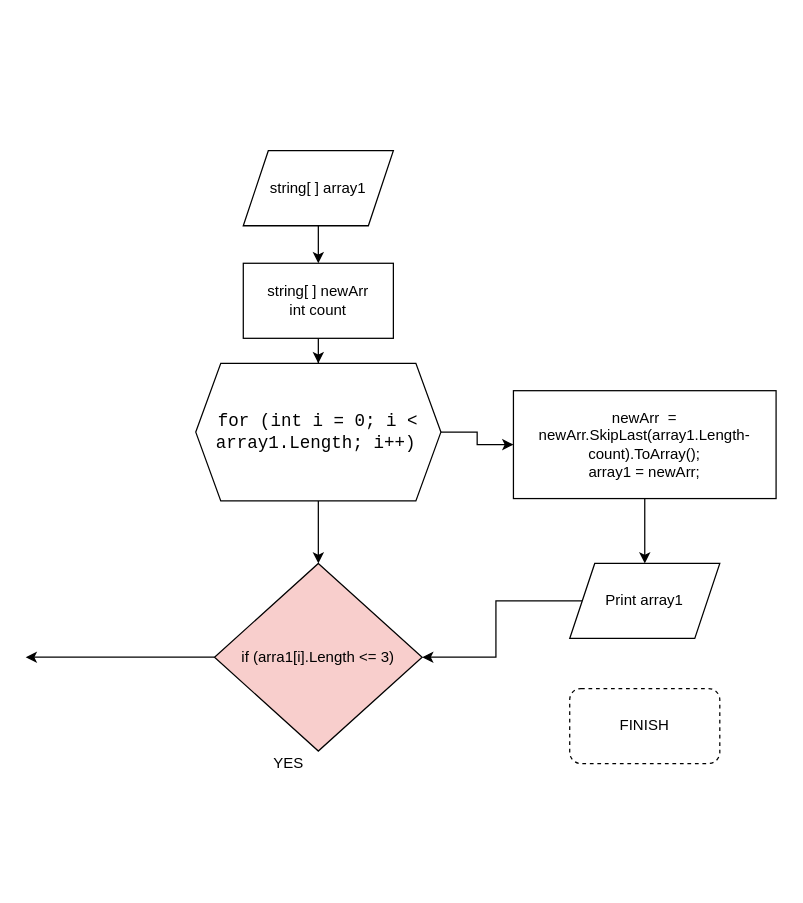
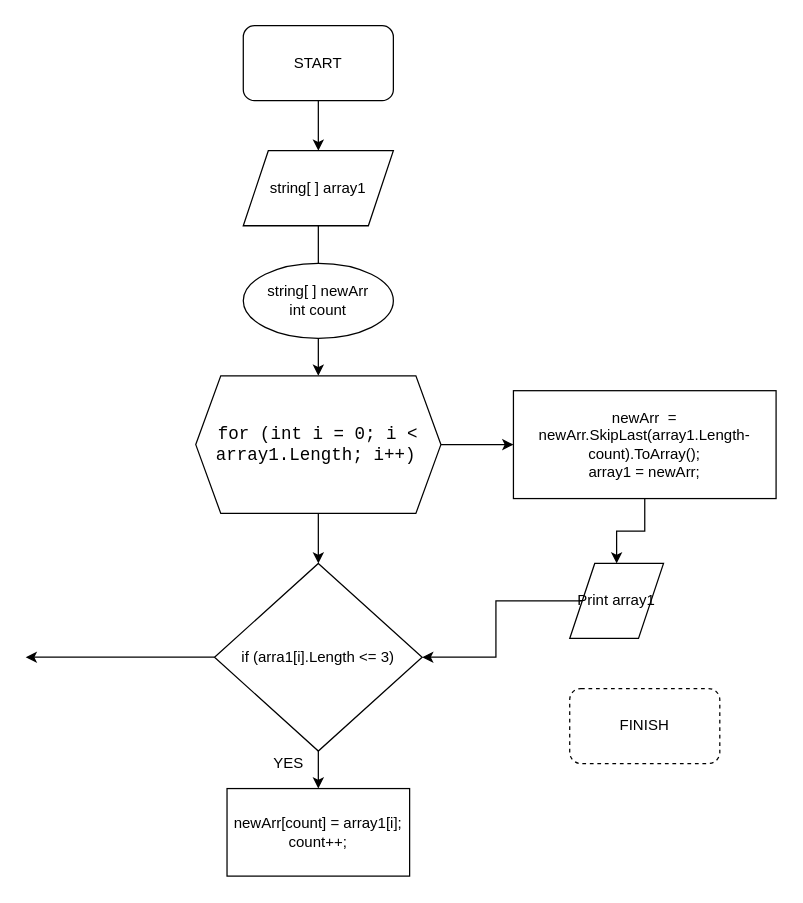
  <mxCell id="0" />
  <mxCell id="1" parent="0" />
- <mxCell id="4" value="" style="edgeStyle=orthogonalEdgeStyle;rounded=0;orthogonalLoop=1;jettySize=auto;html=1;" edge="1" parent="1" source="5" target="7"><mxGeometry relative="1" as="geometry" /></mxCell>
+ <mxCell id="2" value="" style="edgeStyle=orthogonalEdgeStyle;rounded=0;orthogonalLoop=1;jettySize=auto;html=1;" edge="1" parent="1" source="3" target="5"><mxGeometry relative="1" as="geometry" /></mxCell>
+ <mxCell id="3" value="START" style="rounded=1;whiteSpace=wrap;html=1;" vertex="1" parent="1"><mxGeometry x="194" y="20" width="120" height="60" as="geometry" /></mxCell>
+ <mxCell id="4" value="" style="edgeStyle=orthogonalEdgeStyle;rounded=0;orthogonalLoop=1;jettySize=auto;html=1;endArrow=none;" edge="1" parent="1" source="5" target="7"><mxGeometry relative="1" as="geometry" /></mxCell>
  <mxCell id="5" value="string[ ] array1" style="shape=parallelogram;perimeter=parallelogramPerimeter;whiteSpace=wrap;html=1;fixedSize=1;" vertex="1" parent="1"><mxGeometry x="194" y="120" width="120" height="60" as="geometry" /></mxCell>
  <mxCell id="6" value="" style="edgeStyle=orthogonalEdgeStyle;rounded=0;orthogonalLoop=1;jettySize=auto;html=1;" edge="1" parent="1" source="7" target="10"><mxGeometry relative="1" as="geometry" /></mxCell>
- <mxCell id="7" value="string[ ] newArr&lt;br&gt;int count" style="rounded=0;whiteSpace=wrap;html=1;" vertex="1" parent="1"><mxGeometry x="194" y="210" width="120" height="60" as="geometry" /></mxCell>
+ <mxCell id="7" value="string[ ] newArr&lt;br&gt;int count" style="ellipse;whiteSpace=wrap;html=1;" vertex="1" parent="1"><mxGeometry x="194" y="210" width="120" height="60" as="geometry" /></mxCell>
  <mxCell id="8" value="" style="edgeStyle=orthogonalEdgeStyle;rounded=0;orthogonalLoop=1;jettySize=auto;html=1;fontColor=#000000;" edge="1" parent="1" source="10" target="13"><mxGeometry relative="1" as="geometry" /></mxCell>
  <mxCell id="9" value="" style="edgeStyle=orthogonalEdgeStyle;rounded=0;orthogonalLoop=1;jettySize=auto;html=1;fontColor=#000000;" edge="1" parent="1" source="10" target="17"><mxGeometry relative="1" as="geometry" /></mxCell>
- <mxCell id="10" value="&lt;span style=&quot;background-color: rgb(255, 255, 255);&quot;&gt;&lt;span style=&quot;font-family: Consolas, &amp;quot;Courier New&amp;quot;, monospace; font-size: 14px;&quot;&gt;for&lt;/span&gt;&lt;span style=&quot;font-family: Consolas, &amp;quot;Courier New&amp;quot;, monospace; font-size: 14px;&quot;&gt; (&lt;/span&gt;&lt;span style=&quot;font-family: Consolas, &amp;quot;Courier New&amp;quot;, monospace; font-size: 14px;&quot;&gt;int&lt;/span&gt;&lt;span style=&quot;font-family: Consolas, &amp;quot;Courier New&amp;quot;, monospace; font-size: 14px;&quot;&gt; &lt;/span&gt;&lt;span style=&quot;font-family: Consolas, &amp;quot;Courier New&amp;quot;, monospace; font-size: 14px;&quot;&gt;i&lt;/span&gt;&lt;span style=&quot;font-family: Consolas, &amp;quot;Courier New&amp;quot;, monospace; font-size: 14px;&quot;&gt; &lt;/span&gt;&lt;span style=&quot;font-family: Consolas, &amp;quot;Courier New&amp;quot;, monospace; font-size: 14px;&quot;&gt;=&lt;/span&gt;&lt;span style=&quot;font-family: Consolas, &amp;quot;Courier New&amp;quot;, monospace; font-size: 14px;&quot;&gt; &lt;/span&gt;&lt;span style=&quot;font-family: Consolas, &amp;quot;Courier New&amp;quot;, monospace; font-size: 14px;&quot;&gt;0&lt;/span&gt;&lt;span style=&quot;font-family: Consolas, &amp;quot;Courier New&amp;quot;, monospace; font-size: 14px;&quot;&gt;; &lt;/span&gt;&lt;span style=&quot;font-family: Consolas, &amp;quot;Courier New&amp;quot;, monospace; font-size: 14px;&quot;&gt;i&lt;/span&gt;&lt;span style=&quot;font-family: Consolas, &amp;quot;Courier New&amp;quot;, monospace; font-size: 14px;&quot;&gt; &lt;/span&gt;&lt;span style=&quot;font-family: Consolas, &amp;quot;Courier New&amp;quot;, monospace; font-size: 14px;&quot;&gt;&amp;lt;&lt;/span&gt;&lt;span style=&quot;font-family: Consolas, &amp;quot;Courier New&amp;quot;, monospace; font-size: 14px;&quot;&gt; &lt;/span&gt;&lt;span style=&quot;font-family: Consolas, &amp;quot;Courier New&amp;quot;, monospace; font-size: 14px;&quot;&gt;array1&lt;/span&gt;&lt;span style=&quot;font-family: Consolas, &amp;quot;Courier New&amp;quot;, monospace; font-size: 14px;&quot;&gt;.&lt;/span&gt;&lt;span style=&quot;font-family: Consolas, &amp;quot;Courier New&amp;quot;, monospace; font-size: 14px;&quot;&gt;Length&lt;/span&gt;&lt;span style=&quot;font-family: Consolas, &amp;quot;Courier New&amp;quot;, monospace; font-size: 14px;&quot;&gt;; &lt;/span&gt;&lt;span style=&quot;font-family: Consolas, &amp;quot;Courier New&amp;quot;, monospace; font-size: 14px;&quot;&gt;i&lt;/span&gt;&lt;span style=&quot;font-family: Consolas, &amp;quot;Courier New&amp;quot;, monospace; font-size: 14px;&quot;&gt;++&lt;/span&gt;&lt;span style=&quot;font-family: Consolas, &amp;quot;Courier New&amp;quot;, monospace; font-size: 14px;&quot;&gt;)&lt;/span&gt;&amp;nbsp;&lt;/span&gt;" style="shape=hexagon;perimeter=hexagonPerimeter2;whiteSpace=wrap;html=1;fixedSize=1;" vertex="1" parent="1"><mxGeometry x="156" y="290" width="196" height="110" as="geometry" /></mxCell>
+ <mxCell id="10" value="&lt;span style=&quot;background-color: rgb(255, 255, 255);&quot;&gt;&lt;span style=&quot;font-family: Consolas, &amp;quot;Courier New&amp;quot;, monospace; font-size: 14px;&quot;&gt;for&lt;/span&gt;&lt;span style=&quot;font-family: Consolas, &amp;quot;Courier New&amp;quot;, monospace; font-size: 14px;&quot;&gt; (&lt;/span&gt;&lt;span style=&quot;font-family: Consolas, &amp;quot;Courier New&amp;quot;, monospace; font-size: 14px;&quot;&gt;int&lt;/span&gt;&lt;span style=&quot;font-family: Consolas, &amp;quot;Courier New&amp;quot;, monospace; font-size: 14px;&quot;&gt; &lt;/span&gt;&lt;span style=&quot;font-family: Consolas, &amp;quot;Courier New&amp;quot;, monospace; font-size: 14px;&quot;&gt;i&lt;/span&gt;&lt;span style=&quot;font-family: Consolas, &amp;quot;Courier New&amp;quot;, monospace; font-size: 14px;&quot;&gt; &lt;/span&gt;&lt;span style=&quot;font-family: Consolas, &amp;quot;Courier New&amp;quot;, monospace; font-size: 14px;&quot;&gt;=&lt;/span&gt;&lt;span style=&quot;font-family: Consolas, &amp;quot;Courier New&amp;quot;, monospace; font-size: 14px;&quot;&gt; &lt;/span&gt;&lt;span style=&quot;font-family: Consolas, &amp;quot;Courier New&amp;quot;, monospace; font-size: 14px;&quot;&gt;0&lt;/span&gt;&lt;span style=&quot;font-family: Consolas, &amp;quot;Courier New&amp;quot;, monospace; font-size: 14px;&quot;&gt;; &lt;/span&gt;&lt;span style=&quot;font-family: Consolas, &amp;quot;Courier New&amp;quot;, monospace; font-size: 14px;&quot;&gt;i&lt;/span&gt;&lt;span style=&quot;font-family: Consolas, &amp;quot;Courier New&amp;quot;, monospace; font-size: 14px;&quot;&gt; &lt;/span&gt;&lt;span style=&quot;font-family: Consolas, &amp;quot;Courier New&amp;quot;, monospace; font-size: 14px;&quot;&gt;&amp;lt;&lt;/span&gt;&lt;span style=&quot;font-family: Consolas, &amp;quot;Courier New&amp;quot;, monospace; font-size: 14px;&quot;&gt; &lt;/span&gt;&lt;span style=&quot;font-family: Consolas, &amp;quot;Courier New&amp;quot;, monospace; font-size: 14px;&quot;&gt;array1&lt;/span&gt;&lt;span style=&quot;font-family: Consolas, &amp;quot;Courier New&amp;quot;, monospace; font-size: 14px;&quot;&gt;.&lt;/span&gt;&lt;span style=&quot;font-family: Consolas, &amp;quot;Courier New&amp;quot;, monospace; font-size: 14px;&quot;&gt;Length&lt;/span&gt;&lt;span style=&quot;font-family: Consolas, &amp;quot;Courier New&amp;quot;, monospace; font-size: 14px;&quot;&gt;; &lt;/span&gt;&lt;span style=&quot;font-family: Consolas, &amp;quot;Courier New&amp;quot;, monospace; font-size: 14px;&quot;&gt;i&lt;/span&gt;&lt;span style=&quot;font-family: Consolas, &amp;quot;Courier New&amp;quot;, monospace; font-size: 14px;&quot;&gt;++&lt;/span&gt;&lt;span style=&quot;font-family: Consolas, &amp;quot;Courier New&amp;quot;, monospace; font-size: 14px;&quot;&gt;)&lt;/span&gt;&amp;nbsp;&lt;/span&gt;" style="shape=hexagon;perimeter=hexagonPerimeter2;whiteSpace=wrap;html=1;fixedSize=1;" vertex="1" parent="1"><mxGeometry x="156" y="300" width="196" height="110" as="geometry" /></mxCell>
+ <mxCell id="11" value="" style="edgeStyle=orthogonalEdgeStyle;rounded=0;orthogonalLoop=1;jettySize=auto;html=1;fontColor=#000000;" edge="1" parent="1" source="13" target="14"><mxGeometry relative="1" as="geometry" /></mxCell>
  <mxCell id="12" style="edgeStyle=orthogonalEdgeStyle;rounded=0;orthogonalLoop=1;jettySize=auto;html=1;exitX=0;exitY=0.5;exitDx=0;exitDy=0;fontColor=#000000;" edge="1" parent="1" source="13"><mxGeometry relative="1" as="geometry"><mxPoint x="20" y="525" as="targetPoint" /></mxGeometry></mxCell>
- <mxCell id="13" value="if (arra1[i].Length &amp;lt;= 3)" style="rhombus;whiteSpace=wrap;html=1;labelBackgroundColor=none;fontColor=#000000;fillColor=#f8cecc;" vertex="1" parent="1"><mxGeometry x="171" y="450" width="166" height="150" as="geometry" /></mxCell>
+ <mxCell id="13" value="if (arra1[i].Length &amp;lt;= 3)" style="rhombus;whiteSpace=wrap;html=1;labelBackgroundColor=none;fontColor=#000000;" vertex="1" parent="1"><mxGeometry x="171" y="450" width="166" height="150" as="geometry" /></mxCell>
+ <mxCell id="14" value="newArr[count] = array1[i]; &lt;br&gt;count++;" style="rounded=0;whiteSpace=wrap;html=1;labelBackgroundColor=none;fontColor=#000000;" vertex="1" parent="1"><mxGeometry x="181" y="630" width="146" height="70" as="geometry" /></mxCell>
  <mxCell id="15" value="YES" style="text;html=1;align=center;verticalAlign=middle;resizable=0;points=[];autosize=1;strokeColor=none;fillColor=none;fontColor=#000000;" vertex="1" parent="1"><mxGeometry x="205" y="595" width="50" height="30" as="geometry" /></mxCell>
  <mxCell id="16" value="" style="edgeStyle=orthogonalEdgeStyle;rounded=0;orthogonalLoop=1;jettySize=auto;html=1;fontColor=#000000;" edge="1" parent="1" source="17" target="19"><mxGeometry relative="1" as="geometry" /></mxCell>
  <mxCell id="17" value="newArr&amp;nbsp; = newArr.SkipLast(array1.Length-count).ToArray();&lt;br&gt;array1 = newArr;" style="rounded=0;whiteSpace=wrap;html=1;labelBackgroundColor=none;fontColor=#000000;" vertex="1" parent="1"><mxGeometry x="410" y="311.88" width="210" height="86.25" as="geometry" /></mxCell>
  <mxCell id="18" value="" style="edgeStyle=orthogonalEdgeStyle;rounded=0;orthogonalLoop=1;jettySize=auto;html=1;fontColor=#000000;" edge="1" parent="1" source="19" target="13"><mxGeometry relative="1" as="geometry" /></mxCell>
- <mxCell id="19" value="Print array1" style="shape=parallelogram;perimeter=parallelogramPerimeter;whiteSpace=wrap;html=1;fixedSize=1;" vertex="1" parent="1"><mxGeometry x="455" y="450" width="120" height="60" as="geometry" /></mxCell>
+ <mxCell id="19" value="Print array1" style="shape=parallelogram;perimeter=parallelogramPerimeter;whiteSpace=wrap;html=1;fixedSize=1;" vertex="1" parent="1"><mxGeometry x="455" y="450" width="75" height="60" as="geometry" /></mxCell>
  <mxCell id="20" value="FINISH" style="rounded=1;whiteSpace=wrap;html=1;labelBackgroundColor=none;fontColor=#000000;dashed=1;" vertex="1" parent="1"><mxGeometry x="455" y="550" width="120" height="60" as="geometry" /></mxCell>
